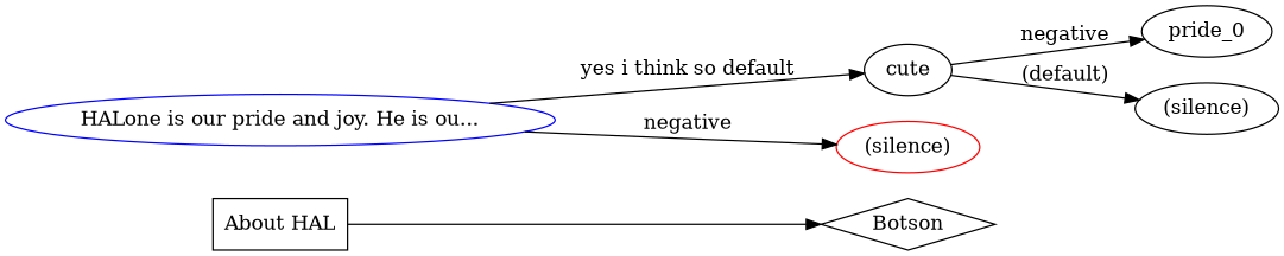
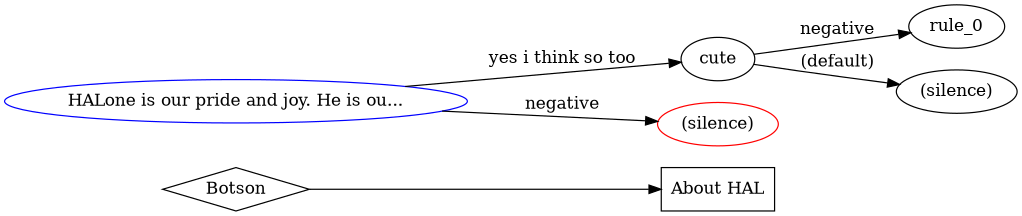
  digraph {
    rankdir=LR
    n1 [label=Botson shape=diamond]
    n2 [label="About HAL" shape=box]
    n3 [color=blue label="HALone is our pride and joy. He is ou..."]
    n4 [color=black label=cute]
    n5 [color=red label="(silence)"]
-   rule_0 [label=pride_0]
+   rule_0
    n7 [color=black label="(silence)"]
-   n2 -> n1
-   n3 -> n4 [label="yes i think so default"]
+   n1 -> n2
+   n3 -> n4 [label="yes i think so too"]
    n3 -> n5 [label=negative]
    n4 -> rule_0 [label=negative]
    n4 -> n7 [label="(default)"]
  }
